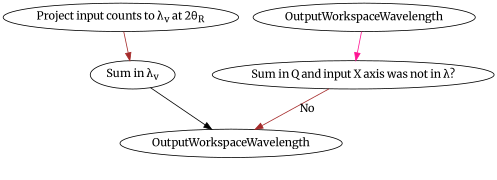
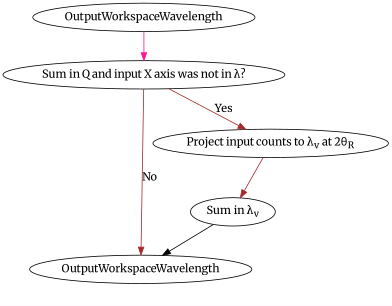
  digraph {
    fontname=Merriweather
    label="\n"
    node [fontname=Merriweather]
    edge [color=brown fontname=Merriweather]
    n1 [label="Sum in Q and input X axis was not in &lambda;?"]
    n2 [group=g1 label=OutputWorkspaceWavelength]
    n3 [label=OutputWorkspaceWavelength]
    n4 [label=<Project input counts to &lambda;<sub>v</sub> at 2&theta;<sub>R</sub>>]
    n5 [label=<Sum in &lambda;<sub>v</sub>>]
    subgraph sub_1 {
      n1
    }
    subgraph sub_2 {
      n2
      n3
    }
    subgraph sub_3 {
    }
    subgraph sub_4 {
      n4
      n5
    }
    subgraph sub_5 {
    }
    n1 -> n3 [label=No]
+   n1 -> n4 [label=Yes]
    n2 -> n1 [color=deeppink]
    n4 -> n5
    n5 -> n3 [color=black]
  }
